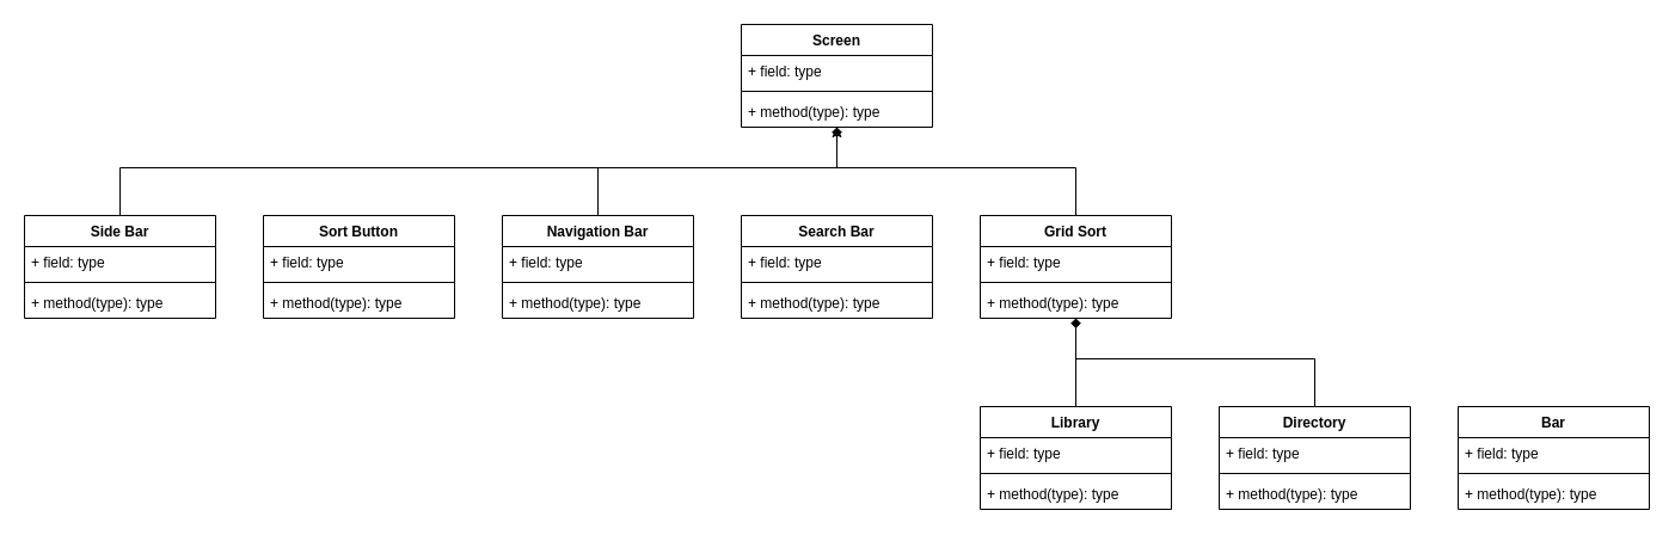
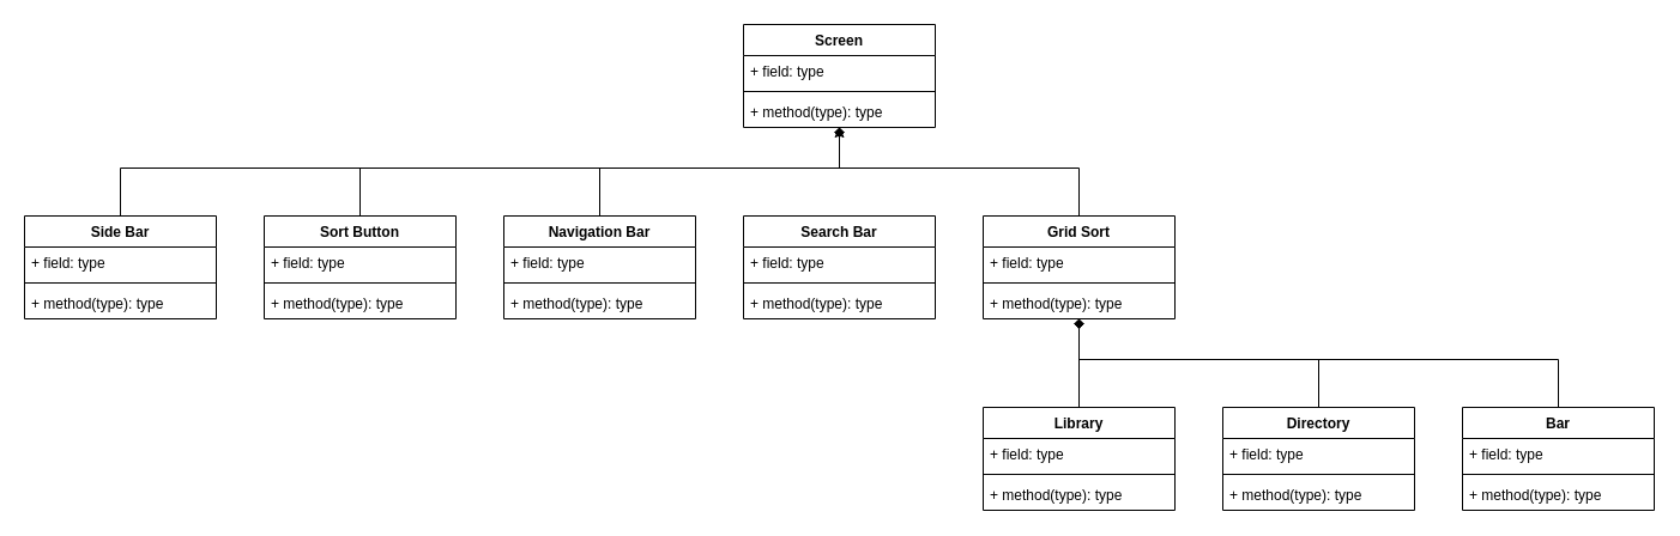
  <mxCell id="0" />
  <mxCell id="1" parent="0" />
  <mxCell id="2" style="edgeStyle=orthogonalEdgeStyle;rounded=0;orthogonalLoop=1;jettySize=auto;html=1;endArrow=diamond;endFill=1;" edge="1" parent="1" source="3" target="13"><mxGeometry relative="1" as="geometry"><Array as="points"><mxPoint x="1100" y="300" /><mxPoint x="900" y="300" /></Array></mxGeometry></mxCell>
  <mxCell id="3" value="Directory" style="swimlane;fontStyle=1;align=center;verticalAlign=top;childLayout=stackLayout;horizontal=1;startSize=26;horizontalStack=0;resizeParent=1;resizeParentMax=0;resizeLast=0;collapsible=1;marginBottom=0;" vertex="1" parent="1"><mxGeometry x="1020" y="340" width="160" height="86" as="geometry" /></mxCell>
  <mxCell id="4" value="+ field: type" style="text;strokeColor=none;fillColor=none;align=left;verticalAlign=top;spacingLeft=4;spacingRight=4;overflow=hidden;rotatable=0;points=[[0,0.5],[1,0.5]];portConstraint=eastwest;" vertex="1" parent="3"><mxGeometry y="26" width="160" height="26" as="geometry" /></mxCell>
  <mxCell id="5" value="" style="line;strokeWidth=1;fillColor=none;align=left;verticalAlign=middle;spacingTop=-1;spacingLeft=3;spacingRight=3;rotatable=0;labelPosition=right;points=[];portConstraint=eastwest;" vertex="1" parent="3"><mxGeometry y="52" width="160" height="8" as="geometry" /></mxCell>
  <mxCell id="6" value="+ method(type): type" style="text;strokeColor=none;fillColor=none;align=left;verticalAlign=top;spacingLeft=4;spacingRight=4;overflow=hidden;rotatable=0;points=[[0,0.5],[1,0.5]];portConstraint=eastwest;" vertex="1" parent="3"><mxGeometry y="60" width="160" height="26" as="geometry" /></mxCell>
+ <mxCell id="7" style="edgeStyle=orthogonalEdgeStyle;rounded=0;orthogonalLoop=1;jettySize=auto;html=1;endArrow=diamond;endFill=1;" edge="1" parent="1" source="8" target="13"><mxGeometry relative="1" as="geometry"><Array as="points"><mxPoint x="1300" y="300" /><mxPoint x="900" y="300" /></Array></mxGeometry></mxCell>
  <mxCell id="8" value="Bar" style="swimlane;fontStyle=1;align=center;verticalAlign=top;childLayout=stackLayout;horizontal=1;startSize=26;horizontalStack=0;resizeParent=1;resizeParentMax=0;resizeLast=0;collapsible=1;marginBottom=0;" vertex="1" parent="1"><mxGeometry x="1220" y="340" width="160" height="86" as="geometry" /></mxCell>
  <mxCell id="9" value="+ field: type" style="text;strokeColor=none;fillColor=none;align=left;verticalAlign=top;spacingLeft=4;spacingRight=4;overflow=hidden;rotatable=0;points=[[0,0.5],[1,0.5]];portConstraint=eastwest;" vertex="1" parent="8"><mxGeometry y="26" width="160" height="26" as="geometry" /></mxCell>
  <mxCell id="10" value="" style="line;strokeWidth=1;fillColor=none;align=left;verticalAlign=middle;spacingTop=-1;spacingLeft=3;spacingRight=3;rotatable=0;labelPosition=right;points=[];portConstraint=eastwest;" vertex="1" parent="8"><mxGeometry y="52" width="160" height="8" as="geometry" /></mxCell>
  <mxCell id="11" value="+ method(type): type" style="text;strokeColor=none;fillColor=none;align=left;verticalAlign=top;spacingLeft=4;spacingRight=4;overflow=hidden;rotatable=0;points=[[0,0.5],[1,0.5]];portConstraint=eastwest;" vertex="1" parent="8"><mxGeometry y="60" width="160" height="26" as="geometry" /></mxCell>
  <mxCell id="12" style="edgeStyle=orthogonalEdgeStyle;rounded=0;orthogonalLoop=1;jettySize=auto;html=1;endArrow=diamond;endFill=1;" edge="1" parent="1" source="13" target="31"><mxGeometry relative="1" as="geometry"><Array as="points"><mxPoint x="900" y="140" /><mxPoint x="700" y="140" /></Array></mxGeometry></mxCell>
  <mxCell id="13" value="Grid Sort" style="swimlane;fontStyle=1;align=center;verticalAlign=top;childLayout=stackLayout;horizontal=1;startSize=26;horizontalStack=0;resizeParent=1;resizeParentMax=0;resizeLast=0;collapsible=1;marginBottom=0;" vertex="1" parent="1"><mxGeometry x="820" y="180" width="160" height="86" as="geometry" /></mxCell>
  <mxCell id="14" value="+ field: type" style="text;strokeColor=none;fillColor=none;align=left;verticalAlign=top;spacingLeft=4;spacingRight=4;overflow=hidden;rotatable=0;points=[[0,0.5],[1,0.5]];portConstraint=eastwest;" vertex="1" parent="13"><mxGeometry y="26" width="160" height="26" as="geometry" /></mxCell>
  <mxCell id="15" value="" style="line;strokeWidth=1;fillColor=none;align=left;verticalAlign=middle;spacingTop=-1;spacingLeft=3;spacingRight=3;rotatable=0;labelPosition=right;points=[];portConstraint=eastwest;" vertex="1" parent="13"><mxGeometry y="52" width="160" height="8" as="geometry" /></mxCell>
  <mxCell id="16" value="+ method(type): type" style="text;strokeColor=none;fillColor=none;align=left;verticalAlign=top;spacingLeft=4;spacingRight=4;overflow=hidden;rotatable=0;points=[[0,0.5],[1,0.5]];portConstraint=eastwest;" vertex="1" parent="13"><mxGeometry y="60" width="160" height="26" as="geometry" /></mxCell>
  <mxCell id="17" value="Search Bar" style="swimlane;fontStyle=1;align=center;verticalAlign=top;childLayout=stackLayout;horizontal=1;startSize=26;horizontalStack=0;resizeParent=1;resizeParentMax=0;resizeLast=0;collapsible=1;marginBottom=0;" vertex="1" parent="1"><mxGeometry x="620" y="180" width="160" height="86" as="geometry" /></mxCell>
  <mxCell id="18" value="+ field: type" style="text;strokeColor=none;fillColor=none;align=left;verticalAlign=top;spacingLeft=4;spacingRight=4;overflow=hidden;rotatable=0;points=[[0,0.5],[1,0.5]];portConstraint=eastwest;" vertex="1" parent="17"><mxGeometry y="26" width="160" height="26" as="geometry" /></mxCell>
  <mxCell id="19" value="" style="line;strokeWidth=1;fillColor=none;align=left;verticalAlign=middle;spacingTop=-1;spacingLeft=3;spacingRight=3;rotatable=0;labelPosition=right;points=[];portConstraint=eastwest;" vertex="1" parent="17"><mxGeometry y="52" width="160" height="8" as="geometry" /></mxCell>
  <mxCell id="20" value="+ method(type): type" style="text;strokeColor=none;fillColor=none;align=left;verticalAlign=top;spacingLeft=4;spacingRight=4;overflow=hidden;rotatable=0;points=[[0,0.5],[1,0.5]];portConstraint=eastwest;" vertex="1" parent="17"><mxGeometry y="60" width="160" height="26" as="geometry" /></mxCell>
  <mxCell id="21" style="edgeStyle=orthogonalEdgeStyle;rounded=0;orthogonalLoop=1;jettySize=auto;html=1;endArrow=diamond;endFill=1;" edge="1" parent="1" source="22" target="31"><mxGeometry relative="1" as="geometry"><Array as="points"><mxPoint y="140" x="500" /><mxPoint x="700" y="140" /></Array></mxGeometry></mxCell>
  <mxCell id="22" value="Navigation Bar" style="swimlane;fontStyle=1;align=center;verticalAlign=top;childLayout=stackLayout;horizontal=1;startSize=26;horizontalStack=0;resizeParent=1;resizeParentMax=0;resizeLast=0;collapsible=1;marginBottom=0;" vertex="1" parent="1"><mxGeometry x="420" y="180" width="160" height="86" as="geometry" /></mxCell>
  <mxCell id="23" value="+ field: type" style="text;strokeColor=none;fillColor=none;align=left;verticalAlign=top;spacingLeft=4;spacingRight=4;overflow=hidden;rotatable=0;points=[[0,0.5],[1,0.5]];portConstraint=eastwest;" vertex="1" parent="22"><mxGeometry y="26" width="160" height="26" as="geometry" /></mxCell>
  <mxCell id="24" value="" style="line;strokeWidth=1;fillColor=none;align=left;verticalAlign=middle;spacingTop=-1;spacingLeft=3;spacingRight=3;rotatable=0;labelPosition=right;points=[];portConstraint=eastwest;" vertex="1" parent="22"><mxGeometry y="52" width="160" height="8" as="geometry" /></mxCell>
  <mxCell id="25" value="+ method(type): type" style="text;strokeColor=none;fillColor=none;align=left;verticalAlign=top;spacingLeft=4;spacingRight=4;overflow=hidden;rotatable=0;points=[[0,0.5],[1,0.5]];portConstraint=eastwest;" vertex="1" parent="22"><mxGeometry y="60" width="160" height="26" as="geometry" /></mxCell>
  <mxCell id="26" style="edgeStyle=orthogonalEdgeStyle;rounded=0;orthogonalLoop=1;jettySize=auto;html=1;endArrow=diamond;endFill=1;" edge="1" parent="1" source="27" target="13"><mxGeometry relative="1" as="geometry" /></mxCell>
  <mxCell id="27" value="Library" style="swimlane;fontStyle=1;align=center;verticalAlign=top;childLayout=stackLayout;horizontal=1;startSize=26;horizontalStack=0;resizeParent=1;resizeParentMax=0;resizeLast=0;collapsible=1;marginBottom=0;" vertex="1" parent="1"><mxGeometry x="820" y="340" width="160" height="86" as="geometry" /></mxCell>
  <mxCell id="28" value="+ field: type" style="text;strokeColor=none;fillColor=none;align=left;verticalAlign=top;spacingLeft=4;spacingRight=4;overflow=hidden;rotatable=0;points=[[0,0.5],[1,0.5]];portConstraint=eastwest;" vertex="1" parent="27"><mxGeometry y="26" width="160" height="26" as="geometry" /></mxCell>
  <mxCell id="29" value="" style="line;strokeWidth=1;fillColor=none;align=left;verticalAlign=middle;spacingTop=-1;spacingLeft=3;spacingRight=3;rotatable=0;labelPosition=right;points=[];portConstraint=eastwest;" vertex="1" parent="27"><mxGeometry y="52" width="160" height="8" as="geometry" /></mxCell>
  <mxCell id="30" value="+ method(type): type" style="text;strokeColor=none;fillColor=none;align=left;verticalAlign=top;spacingLeft=4;spacingRight=4;overflow=hidden;rotatable=0;points=[[0,0.5],[1,0.5]];portConstraint=eastwest;" vertex="1" parent="27"><mxGeometry y="60" width="160" height="26" as="geometry" /></mxCell>
  <mxCell id="31" value="Screen" style="swimlane;fontStyle=1;align=center;verticalAlign=top;childLayout=stackLayout;horizontal=1;startSize=26;horizontalStack=0;resizeParent=1;resizeParentMax=0;resizeLast=0;collapsible=1;marginBottom=0;" vertex="1" parent="1"><mxGeometry x="620" y="20" width="160" height="86" as="geometry" /></mxCell>
  <mxCell id="32" value="+ field: type" style="text;strokeColor=none;fillColor=none;align=left;verticalAlign=top;spacingLeft=4;spacingRight=4;overflow=hidden;rotatable=0;points=[[0,0.5],[1,0.5]];portConstraint=eastwest;" vertex="1" parent="31"><mxGeometry y="26" width="160" height="26" as="geometry" /></mxCell>
  <mxCell id="33" value="" style="line;strokeWidth=1;fillColor=none;align=left;verticalAlign=middle;spacingTop=-1;spacingLeft=3;spacingRight=3;rotatable=0;labelPosition=right;points=[];portConstraint=eastwest;" vertex="1" parent="31"><mxGeometry y="52" width="160" height="8" as="geometry" /></mxCell>
  <mxCell id="34" value="+ method(type): type" style="text;strokeColor=none;fillColor=none;align=left;verticalAlign=top;spacingLeft=4;spacingRight=4;overflow=hidden;rotatable=0;points=[[0,0.5],[1,0.5]];portConstraint=eastwest;" vertex="1" parent="31"><mxGeometry y="60" width="160" height="26" as="geometry" /></mxCell>
+ <mxCell id="35" style="edgeStyle=orthogonalEdgeStyle;rounded=0;orthogonalLoop=1;jettySize=auto;html=1;endArrow=diamond;endFill=1;" edge="1" parent="1" source="36" target="31"><mxGeometry relative="1" as="geometry"><Array as="points"><mxPoint x="300" y="140" /><mxPoint x="700" y="140" /></Array></mxGeometry></mxCell>
  <mxCell id="36" value="Sort Button" style="swimlane;fontStyle=1;align=center;verticalAlign=top;childLayout=stackLayout;horizontal=1;startSize=26;horizontalStack=0;resizeParent=1;resizeParentMax=0;resizeLast=0;collapsible=1;marginBottom=0;" vertex="1" parent="1"><mxGeometry x="220" y="180" width="160" height="86" as="geometry" /></mxCell>
  <mxCell id="37" value="+ field: type" style="text;strokeColor=none;fillColor=none;align=left;verticalAlign=top;spacingLeft=4;spacingRight=4;overflow=hidden;rotatable=0;points=[[0,0.5],[1,0.5]];portConstraint=eastwest;" vertex="1" parent="36"><mxGeometry y="26" width="160" height="26" as="geometry" /></mxCell>
  <mxCell id="38" value="" style="line;strokeWidth=1;fillColor=none;align=left;verticalAlign=middle;spacingTop=-1;spacingLeft=3;spacingRight=3;rotatable=0;labelPosition=right;points=[];portConstraint=eastwest;" vertex="1" parent="36"><mxGeometry y="52" width="160" height="8" as="geometry" /></mxCell>
  <mxCell id="39" value="+ method(type): type" style="text;strokeColor=none;fillColor=none;align=left;verticalAlign=top;spacingLeft=4;spacingRight=4;overflow=hidden;rotatable=0;points=[[0,0.5],[1,0.5]];portConstraint=eastwest;" vertex="1" parent="36"><mxGeometry y="60" width="160" height="26" as="geometry" /></mxCell>
  <mxCell id="40" style="edgeStyle=orthogonalEdgeStyle;rounded=0;orthogonalLoop=1;jettySize=auto;html=1;endArrow=classic;endFill=1;" edge="1" parent="1" source="41" target="31"><mxGeometry relative="1" as="geometry"><Array as="points"><mxPoint x="100" y="140" /><mxPoint x="700" y="140" /></Array></mxGeometry></mxCell>
  <mxCell id="41" value="Side Bar" style="swimlane;fontStyle=1;align=center;verticalAlign=top;childLayout=stackLayout;horizontal=1;startSize=26;horizontalStack=0;resizeParent=1;resizeParentMax=0;resizeLast=0;collapsible=1;marginBottom=0;" vertex="1" parent="1"><mxGeometry x="20" y="180" width="160" height="86" as="geometry" /></mxCell>
  <mxCell id="42" value="+ field: type" style="text;strokeColor=none;fillColor=none;align=left;verticalAlign=top;spacingLeft=4;spacingRight=4;overflow=hidden;rotatable=0;points=[[0,0.5],[1,0.5]];portConstraint=eastwest;" vertex="1" parent="41"><mxGeometry y="26" width="160" height="26" as="geometry" /></mxCell>
  <mxCell id="43" value="" style="line;strokeWidth=1;fillColor=none;align=left;verticalAlign=middle;spacingTop=-1;spacingLeft=3;spacingRight=3;rotatable=0;labelPosition=right;points=[];portConstraint=eastwest;" vertex="1" parent="41"><mxGeometry y="52" width="160" height="8" as="geometry" /></mxCell>
  <mxCell id="44" value="+ method(type): type" style="text;strokeColor=none;fillColor=none;align=left;verticalAlign=top;spacingLeft=4;spacingRight=4;overflow=hidden;rotatable=0;points=[[0,0.5],[1,0.5]];portConstraint=eastwest;" vertex="1" parent="41"><mxGeometry y="60" width="160" height="26" as="geometry" /></mxCell>
